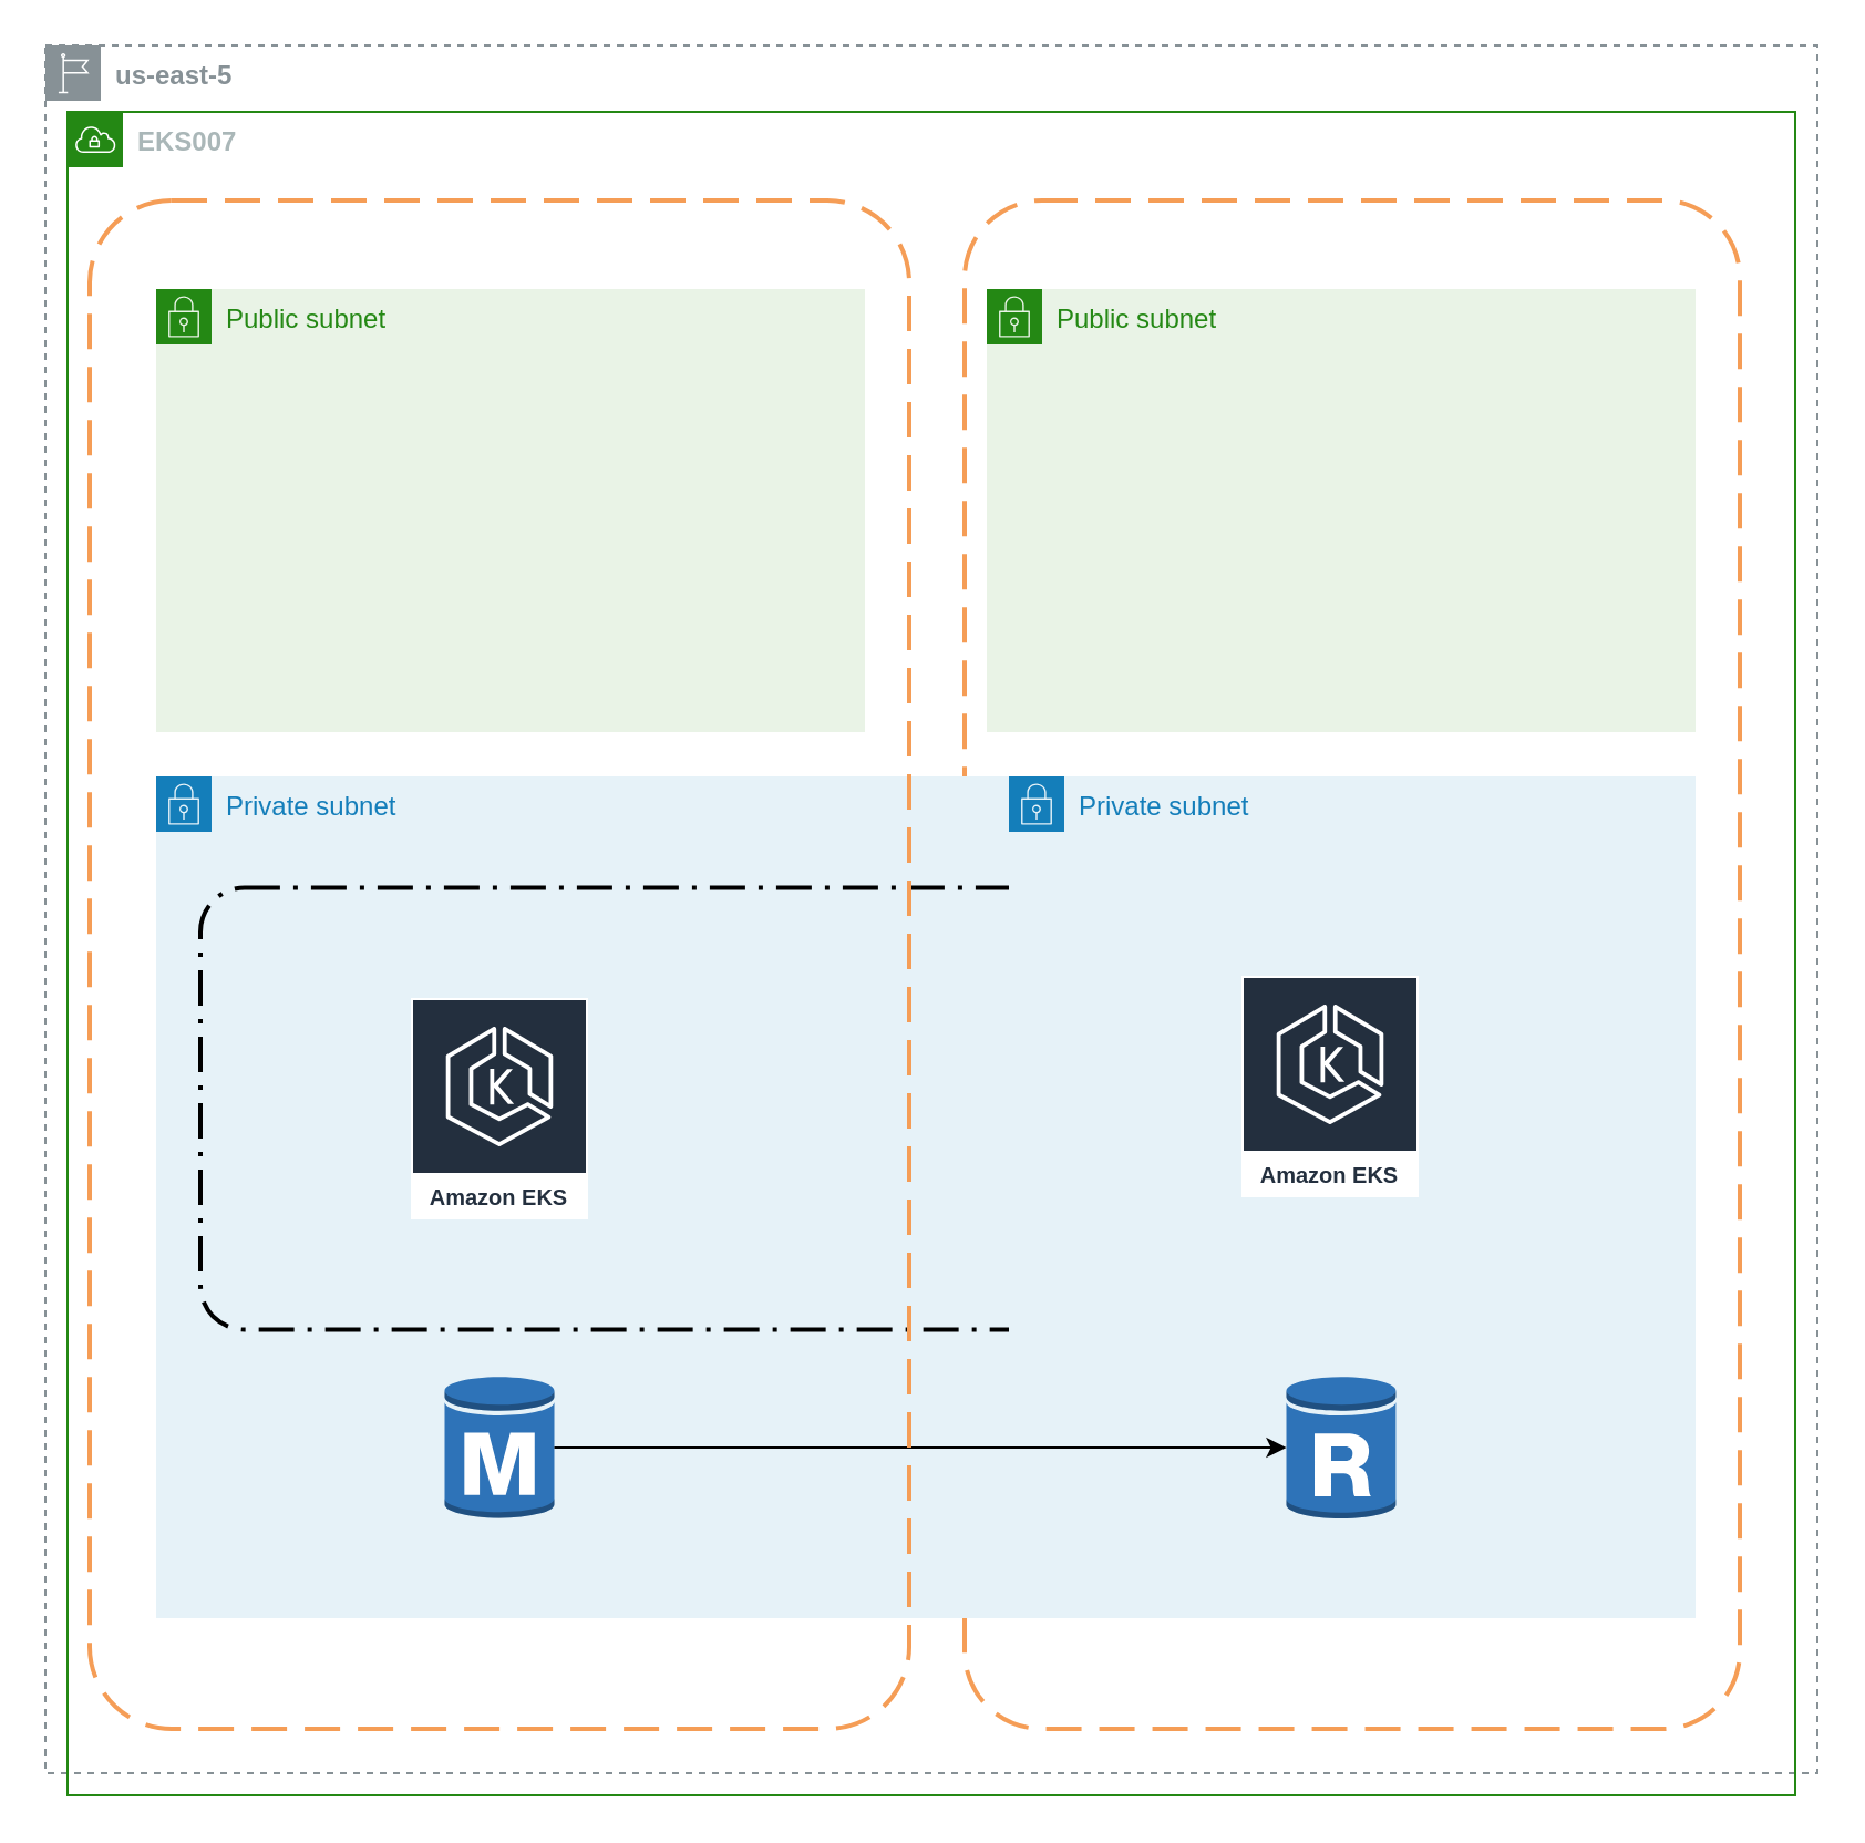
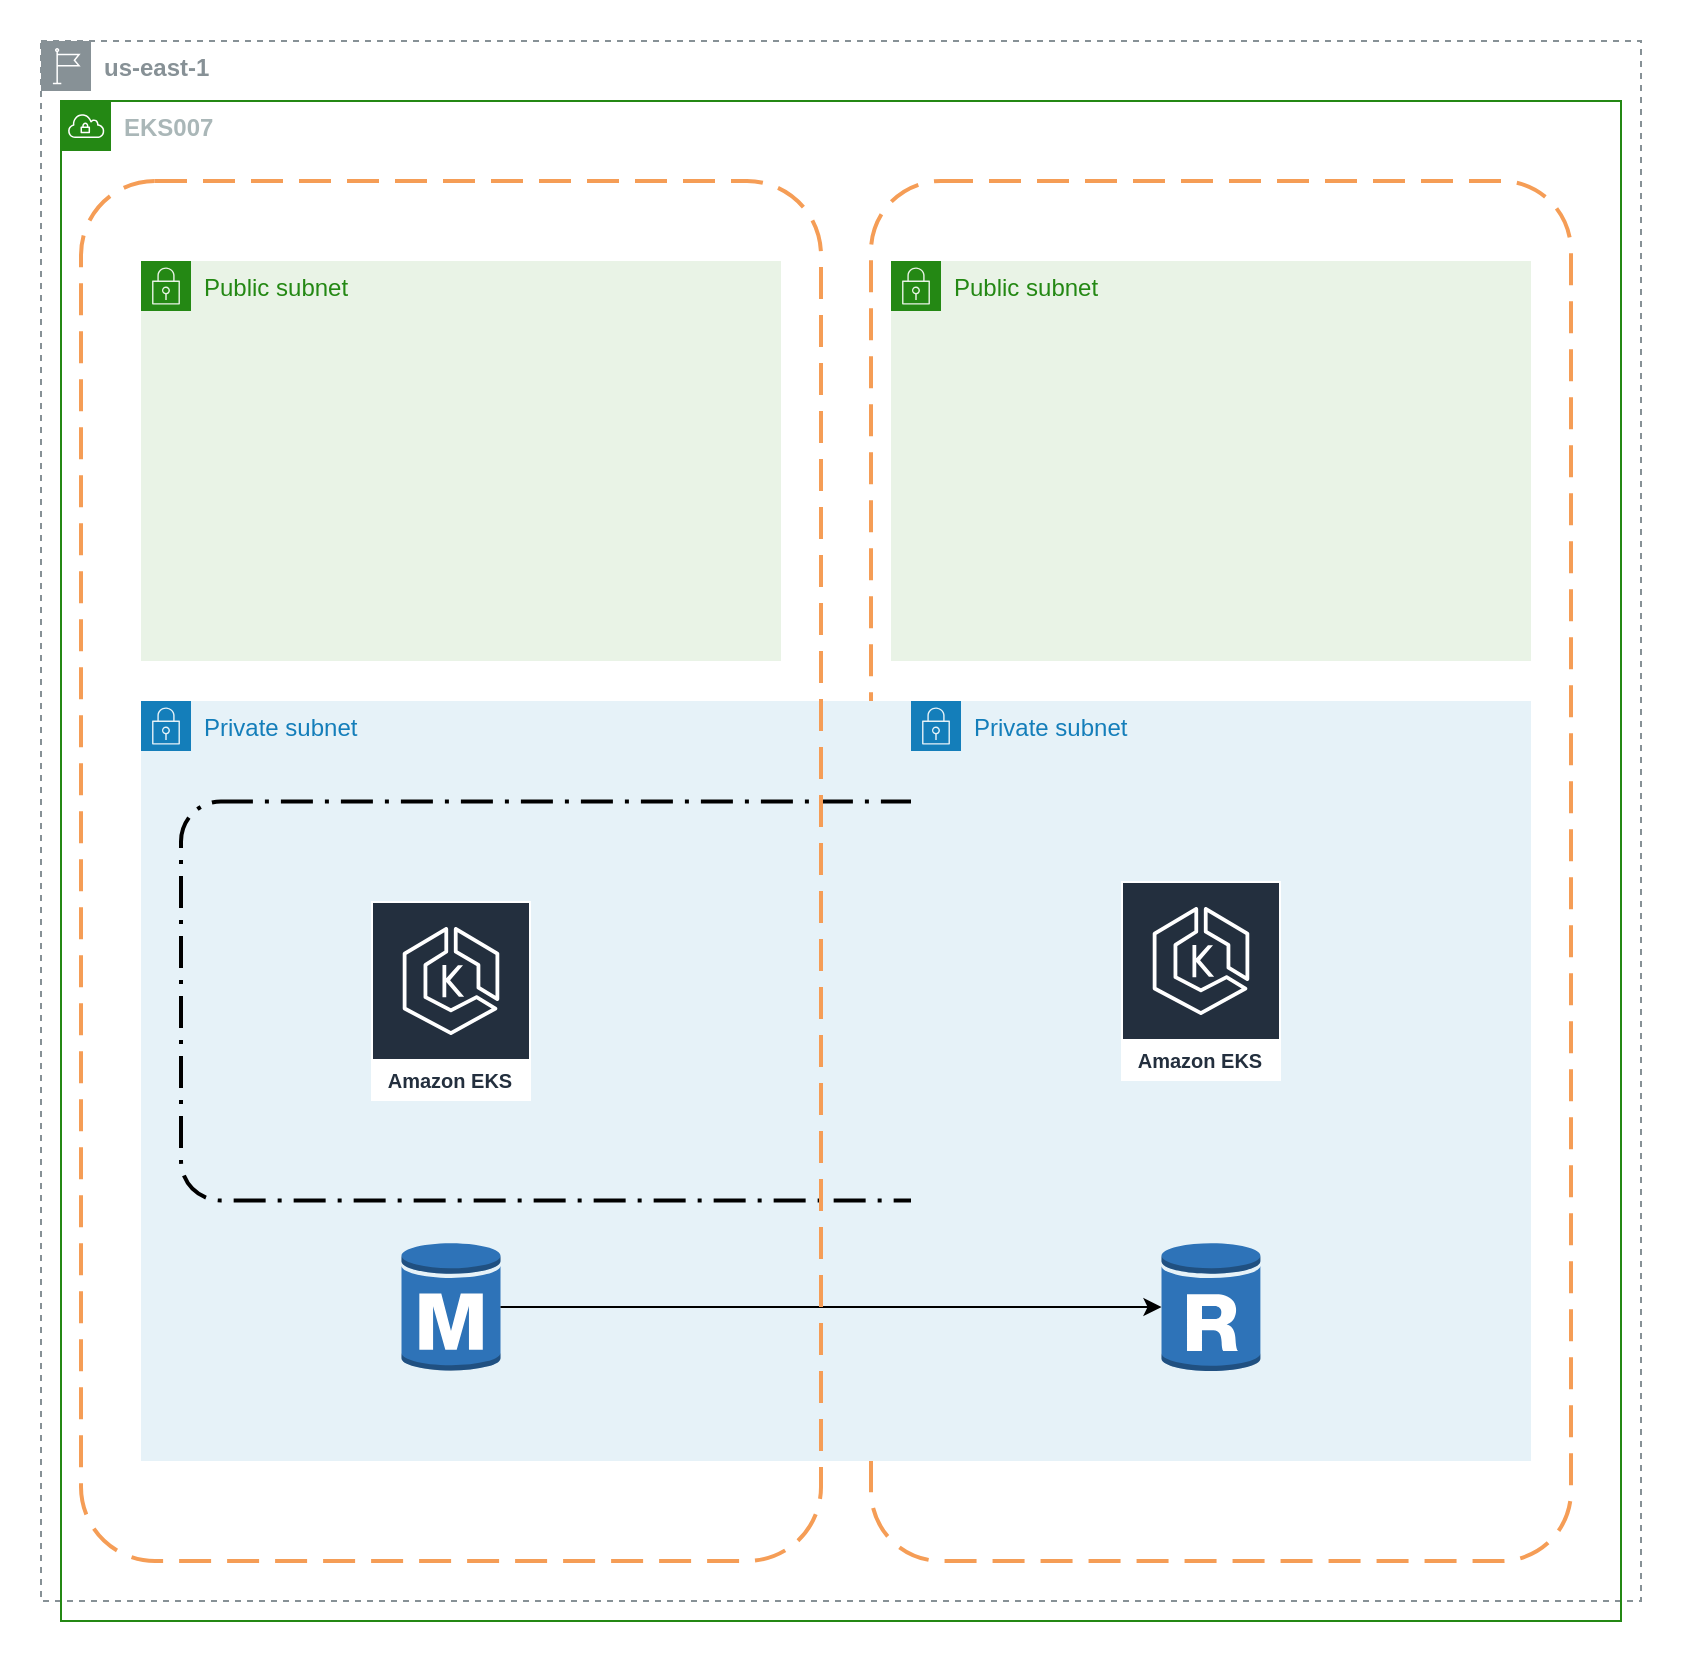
  <mxCell id="0" />
  <mxCell id="1" parent="0" />
- <mxCell id="2" value="&lt;b&gt;us-east-5&lt;/b&gt;" style="sketch=0;outlineConnect=0;gradientColor=none;html=1;whiteSpace=wrap;fontSize=12;fontStyle=0;shape=mxgraph.aws4.group;grIcon=mxgraph.aws4.group_region;strokeColor=#879196;fillColor=none;verticalAlign=top;align=left;spacingLeft=30;fontColor=#879196;dashed=1;shadow=0;" vertex="1" parent="1"><mxGeometry x="20" y="20" width="800" height="780" as="geometry" /></mxCell>
+ <mxCell id="2" value="&lt;b&gt;us-east-1&lt;/b&gt;" style="sketch=0;outlineConnect=0;gradientColor=none;html=1;whiteSpace=wrap;fontSize=12;fontStyle=0;shape=mxgraph.aws4.group;grIcon=mxgraph.aws4.group_region;strokeColor=#879196;fillColor=none;verticalAlign=top;align=left;spacingLeft=30;fontColor=#879196;dashed=1;shadow=0;" vertex="1" parent="1"><mxGeometry x="20" y="20" width="800" height="780" as="geometry" /></mxCell>
  <mxCell id="3" value="&lt;b&gt;EKS007&lt;/b&gt;" style="points=[[0,0],[0.25,0],[0.5,0],[0.75,0],[1,0],[1,0.25],[1,0.5],[1,0.75],[1,1],[0.75,1],[0.5,1],[0.25,1],[0,1],[0,0.75],[0,0.5],[0,0.25]];outlineConnect=0;gradientColor=none;html=1;whiteSpace=wrap;fontSize=12;fontStyle=0;container=1;pointerEvents=0;collapsible=0;recursiveResize=0;shape=mxgraph.aws4.group;grIcon=mxgraph.aws4.group_vpc;strokeColor=#248814;fillColor=none;verticalAlign=top;align=left;spacingLeft=30;fontColor=#AAB7B8;dashed=0;" vertex="1" parent="1"><mxGeometry x="30" y="50" width="780" height="760" as="geometry" /></mxCell>
  <mxCell id="4" value="" style="rounded=1;arcSize=10;dashed=1;strokeColor=#F59D56;fillColor=none;gradientColor=none;dashPattern=8 4;strokeWidth=2;" vertex="1" parent="3"><mxGeometry x="405" y="40" width="350" height="690" as="geometry" /></mxCell>
  <mxCell id="5" value="Private subnet" style="points=[[0,0],[0.25,0],[0.5,0],[0.75,0],[1,0],[1,0.25],[1,0.5],[1,0.75],[1,1],[0.75,1],[0.5,1],[0.25,1],[0,1],[0,0.75],[0,0.5],[0,0.25]];outlineConnect=0;gradientColor=none;html=1;whiteSpace=wrap;fontSize=12;fontStyle=0;container=1;pointerEvents=0;collapsible=0;recursiveResize=0;shape=mxgraph.aws4.group;grIcon=mxgraph.aws4.group_security_group;grStroke=0;strokeColor=#147EBA;fillColor=#E6F2F8;verticalAlign=top;align=left;spacingLeft=30;fontColor=#147EBA;dashed=0;shadow=0;" vertex="1" parent="3"><mxGeometry x="40" y="300" width="680" height="380" as="geometry" /></mxCell>
  <mxCell id="6" value="" style="rounded=1;arcSize=10;dashed=1;fillColor=none;gradientColor=none;dashPattern=8 3 1 3;strokeWidth=2;shadow=0;" vertex="1" parent="5"><mxGeometry x="20" y="50.25" width="660" height="199.5" as="geometry" /></mxCell>
  <mxCell id="7" value="" style="outlineConnect=0;dashed=0;verticalLabelPosition=bottom;verticalAlign=top;align=center;html=1;shape=mxgraph.aws3.rds_db_instance;fillColor=#2E73B8;gradientColor=none;shadow=0;" vertex="1" parent="5"><mxGeometry x="130.25" y="270" width="49.5" height="66" as="geometry" /></mxCell>
  <mxCell id="8" value="Public subnet" style="points=[[0,0],[0.25,0],[0.5,0],[0.75,0],[1,0],[1,0.25],[1,0.5],[1,0.75],[1,1],[0.75,1],[0.5,1],[0.25,1],[0,1],[0,0.75],[0,0.5],[0,0.25]];outlineConnect=0;gradientColor=none;html=1;whiteSpace=wrap;fontSize=12;fontStyle=0;container=1;pointerEvents=0;collapsible=0;recursiveResize=0;shape=mxgraph.aws4.group;grIcon=mxgraph.aws4.group_security_group;grStroke=0;strokeColor=#248814;fillColor=#E9F3E6;verticalAlign=top;align=left;spacingLeft=30;fontColor=#248814;dashed=0;shadow=0;" vertex="1" parent="3"><mxGeometry x="40" y="80" width="320" height="200" as="geometry" /></mxCell>
  <mxCell id="9" value="Private subnet" style="points=[[0,0],[0.25,0],[0.5,0],[0.75,0],[1,0],[1,0.25],[1,0.5],[1,0.75],[1,1],[0.75,1],[0.5,1],[0.25,1],[0,1],[0,0.75],[0,0.5],[0,0.25]];outlineConnect=0;gradientColor=none;html=1;whiteSpace=wrap;fontSize=12;fontStyle=0;container=1;pointerEvents=0;collapsible=0;recursiveResize=0;shape=mxgraph.aws4.group;grIcon=mxgraph.aws4.group_security_group;grStroke=0;strokeColor=#147EBA;fillColor=#E6F2F8;verticalAlign=top;align=left;spacingLeft=30;fontColor=#147EBA;dashed=0;shadow=0;" vertex="1" parent="3"><mxGeometry x="425" y="300" width="310" height="380" as="geometry" /></mxCell>
  <mxCell id="10" value="" style="outlineConnect=0;dashed=0;verticalLabelPosition=bottom;verticalAlign=top;align=center;html=1;shape=mxgraph.aws3.rds_db_instance_read_replica;fillColor=#2E73B8;gradientColor=none;shadow=0;" vertex="1" parent="9"><mxGeometry x="125.25" y="270" width="49.5" height="66" as="geometry" /></mxCell>
  <mxCell id="11" value="Public subnet" style="points=[[0,0],[0.25,0],[0.5,0],[0.75,0],[1,0],[1,0.25],[1,0.5],[1,0.75],[1,1],[0.75,1],[0.5,1],[0.25,1],[0,1],[0,0.75],[0,0.5],[0,0.25]];outlineConnect=0;gradientColor=none;html=1;whiteSpace=wrap;fontSize=12;fontStyle=0;container=1;pointerEvents=0;collapsible=0;recursiveResize=0;shape=mxgraph.aws4.group;grIcon=mxgraph.aws4.group_security_group;grStroke=0;strokeColor=#248814;fillColor=#E9F3E6;verticalAlign=top;align=left;spacingLeft=30;fontColor=#248814;dashed=0;shadow=0;" vertex="1" parent="3"><mxGeometry x="415" y="80" width="320" height="200" as="geometry" /></mxCell>
  <mxCell id="12" style="edgeStyle=orthogonalEdgeStyle;rounded=0;orthogonalLoop=1;jettySize=auto;html=1;" edge="1" parent="3" source="7" target="10"><mxGeometry relative="1" as="geometry" /></mxCell>
  <mxCell id="13" value="Amazon EKS" style="sketch=0;outlineConnect=0;fontColor=#232F3E;gradientColor=none;strokeColor=#ffffff;fillColor=#232F3E;dashed=0;verticalLabelPosition=middle;verticalAlign=bottom;align=center;html=1;whiteSpace=wrap;fontSize=10;fontStyle=1;spacing=3;shape=mxgraph.aws4.productIcon;prIcon=mxgraph.aws4.eks;shadow=0;" vertex="1" parent="3"><mxGeometry x="155" y="400" width="80" height="100" as="geometry" /></mxCell>
  <mxCell id="14" value="Amazon EKS" style="sketch=0;outlineConnect=0;fontColor=#232F3E;gradientColor=none;strokeColor=#ffffff;fillColor=#232F3E;dashed=0;verticalLabelPosition=middle;verticalAlign=bottom;align=center;html=1;whiteSpace=wrap;fontSize=10;fontStyle=1;spacing=3;shape=mxgraph.aws4.productIcon;prIcon=mxgraph.aws4.eks;shadow=0;" vertex="1" parent="3"><mxGeometry x="530" y="390" width="80" height="100" as="geometry" /></mxCell>
  <mxCell id="15" value="" style="rounded=1;arcSize=10;dashed=1;strokeColor=#F59D56;fillColor=none;gradientColor=none;dashPattern=8 4;strokeWidth=2;" vertex="1" parent="3"><mxGeometry x="10" y="40" width="370" height="690" as="geometry" /></mxCell>
